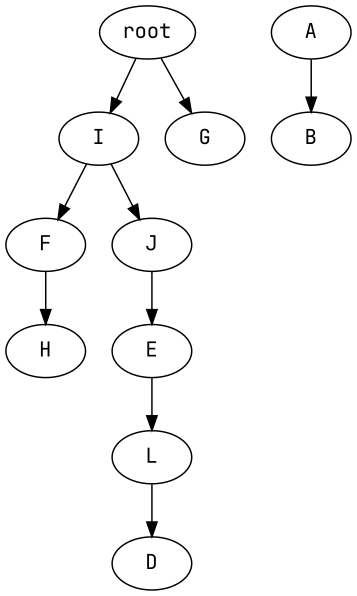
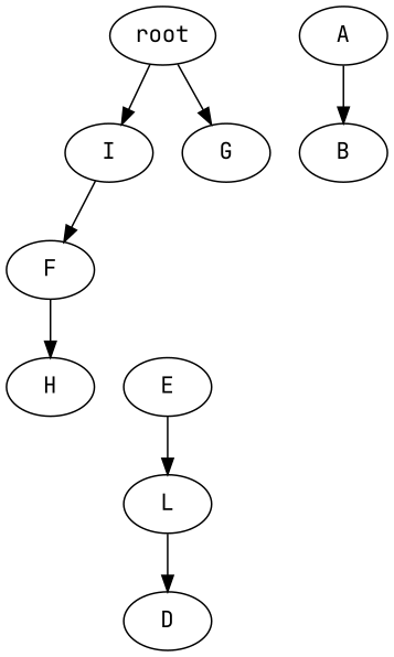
  strict digraph {
    fontname="JetBrains Mono"
    node [fontname="JetBrains Mono"]
    edge [fontname="JetBrains Mono"]
    n1 [label=root]
    n2 [label=I]
    n3 [label=G]
    n4 [label=F]
-   n5 [label=J]
    n6 [label=A]
    n7 [label=B]
    n8 [label=H]
    n9 [label=E]
    n10 [label=D]
    n11 [label=L]
    n1 -> n2
    n1 -> n3
    n2 -> n4
-   n2 -> n5
    n4 -> n8
-   n5 -> n9
    n6 -> n7
    n9 -> n11
    n11 -> n10
  }
